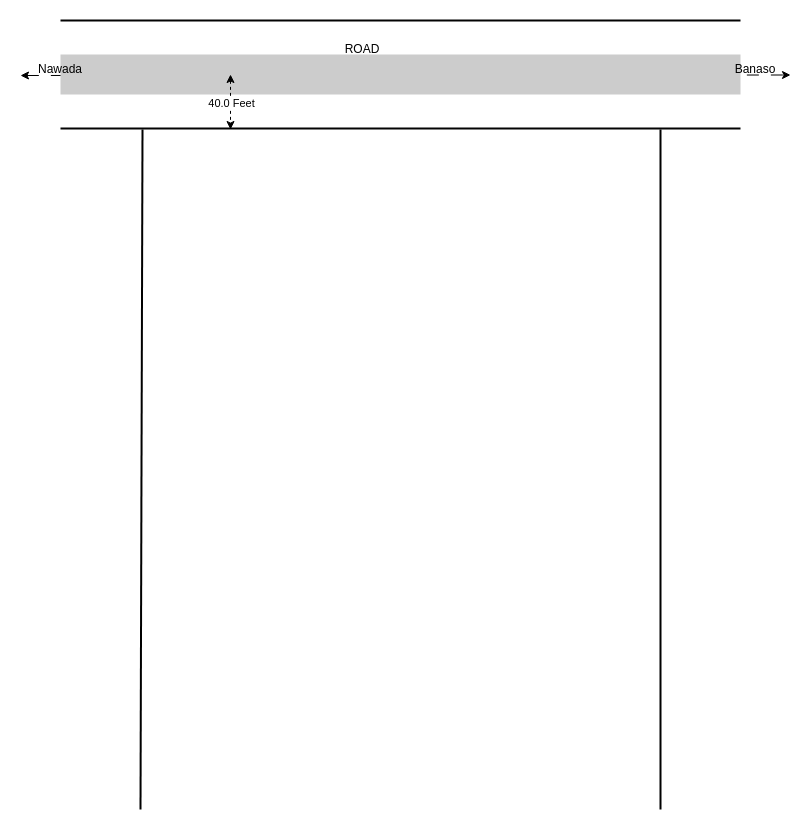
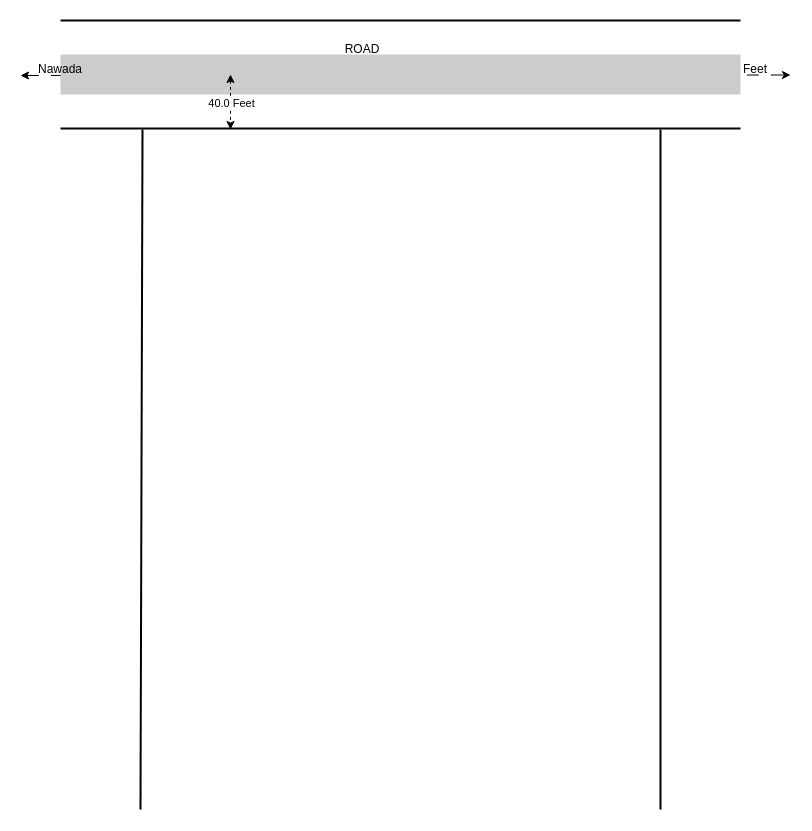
  <mxCell id="0" />
  <mxCell id="1" parent="0" />
  <mxCell id="2" value="" style="endArrow=classic;startArrow=classic;html=1;rounded=0;dashed=1;dashPattern=12 12;strokeWidth=1;strokeColor=default;fontStyle=0;endFill=1;" edge="1" parent="1"><mxGeometry width="50" height="50" relative="1" as="geometry"><mxPoint x="20" y="75" as="sourcePoint" /><mxPoint x="790" y="74.5" as="targetPoint" /></mxGeometry></mxCell>
  <mxCell id="3" value="" style="rounded=0;whiteSpace=wrap;html=1;fillColor=#CCCCCC;strokeColor=none;" vertex="1" parent="1"><mxGeometry x="60" y="54" width="680" height="40" as="geometry" /></mxCell>
  <mxCell id="4" value="" style="endArrow=none;html=1;rounded=0;strokeColor=#030303;strokeWidth=2;" edge="1" parent="1"><mxGeometry width="50" height="50" relative="1" as="geometry"><mxPoint x="60" y="20" as="sourcePoint" /><mxPoint x="740" y="20" as="targetPoint" /></mxGeometry></mxCell>
  <mxCell id="5" value="" style="endArrow=none;html=1;rounded=0;strokeColor=#030303;strokeWidth=2;" edge="1" parent="1"><mxGeometry width="50" height="50" relative="1" as="geometry"><mxPoint x="60" y="128" as="sourcePoint" /><mxPoint x="740" y="128" as="targetPoint" /></mxGeometry></mxCell>
  <mxCell id="6" value="Nawada" style="text;html=1;strokeColor=none;fillColor=none;align=center;verticalAlign=middle;whiteSpace=wrap;rounded=0;fontStyle=0" vertex="1" parent="1"><mxGeometry x="30" y="54" width="60" height="30" as="geometry" /></mxCell>
- <mxCell id="7" value="Banaso" style="text;html=1;strokeColor=none;fillColor=none;align=center;verticalAlign=middle;whiteSpace=wrap;rounded=0;fontStyle=0" vertex="1" parent="1"><mxGeometry x="730" y="54" width="50" height="30" as="geometry" /></mxCell>
+ <mxCell id="7" value="Feet" style="text;html=1;strokeColor=none;fillColor=none;align=center;verticalAlign=middle;whiteSpace=wrap;rounded=0;fontStyle=0" vertex="1" parent="1"><mxGeometry x="730" y="54" width="50" height="30" as="geometry" /></mxCell>
  <mxCell id="8" style="edgeStyle=orthogonalEdgeStyle;rounded=0;orthogonalLoop=1;jettySize=auto;html=1;exitX=0.5;exitY=1;exitDx=0;exitDy=0;" edge="1" parent="1" source="7" target="7"><mxGeometry relative="1" as="geometry" /></mxCell>
  <mxCell id="9" value="ROAD" style="text;html=1;align=center;verticalAlign=middle;whiteSpace=wrap;rounded=0;fillColor=none;strokeColor=none;" vertex="1" parent="1"><mxGeometry x="332" y="34" width="60" height="30" as="geometry" /></mxCell>
  <mxCell id="10" style="edgeStyle=orthogonalEdgeStyle;rounded=0;orthogonalLoop=1;jettySize=auto;html=1;exitX=0.5;exitY=1;exitDx=0;exitDy=0;" edge="1" parent="1" source="3" target="3"><mxGeometry relative="1" as="geometry" /></mxCell>
  <mxCell id="11" value="" style="endArrow=classic;startArrow=classic;html=1;rounded=0;" edge="1" parent="1" target="3"><mxGeometry width="50" height="50" relative="1" as="geometry"><mxPoint x="60" y="73.5" as="sourcePoint" /><mxPoint x="440" y="73.5" as="targetPoint" /></mxGeometry></mxCell>
  <mxCell id="12" value="" style="endArrow=classic;html=1;rounded=0;startArrow=classic;startFill=1;dashed=1;" edge="1" parent="1"><mxGeometry relative="1" as="geometry"><mxPoint x="230" y="74" as="sourcePoint" /><mxPoint x="230" y="129" as="targetPoint" /></mxGeometry></mxCell>
  <mxCell id="13" value="40.0 Feet" style="edgeLabel;resizable=0;html=1;align=center;verticalAlign=middle;" connectable="0" vertex="1" parent="12"><mxGeometry relative="1" as="geometry" /></mxCell>
  <mxCell id="14" value="" style="endArrow=none;html=1;rounded=0;strokeWidth=2;" edge="1" parent="1"><mxGeometry width="50" height="50" relative="1" as="geometry"><mxPoint x="140" y="809" as="sourcePoint" /><mxPoint x="142" y="129" as="targetPoint" /></mxGeometry></mxCell>
  <mxCell id="15" value="" style="endArrow=none;html=1;rounded=0;strokeWidth=2;" edge="1" parent="1"><mxGeometry width="50" height="50" relative="1" as="geometry"><mxPoint x="660" y="809" as="sourcePoint" /><mxPoint x="660" y="129" as="targetPoint" /></mxGeometry></mxCell>
